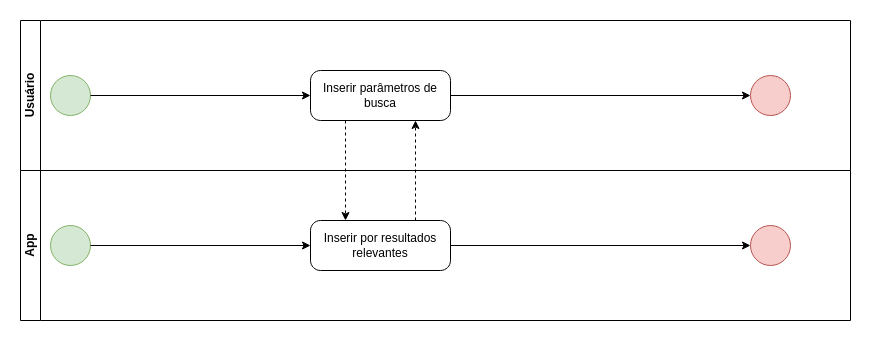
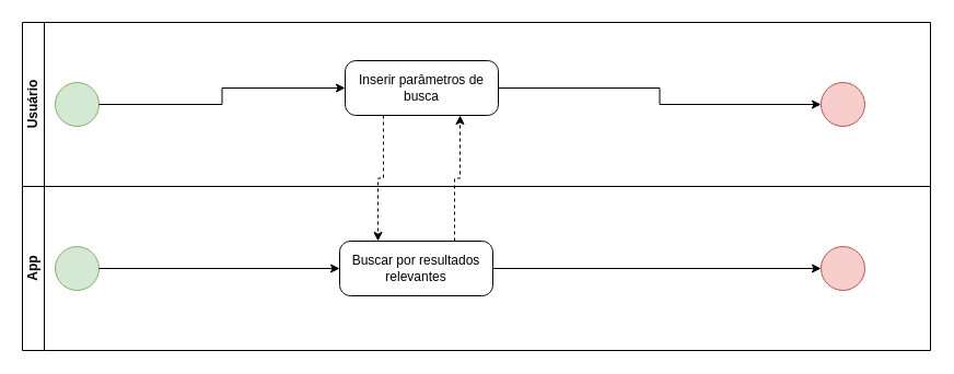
  <mxCell id="0" />
  <mxCell id="1" parent="0" />
  <mxCell id="2" value="Usuário" style="swimlane;startSize=20;horizontal=0;html=1;whiteSpace=wrap;" parent="1" vertex="1"><mxGeometry x="20" y="20" width="830" height="150" as="geometry"><mxRectangle x="10" y="10" width="40" height="80" as="alternateBounds" /></mxGeometry></mxCell>
  <mxCell id="3" value="" style="points=[[0.145,0.145,0],[0.5,0,0],[0.855,0.145,0],[1,0.5,0],[0.855,0.855,0],[0.5,1,0],[0.145,0.855,0],[0,0.5,0]];shape=mxgraph.bpmn.event;html=1;verticalLabelPosition=bottom;labelBackgroundColor=#ffffff;verticalAlign=top;align=center;perimeter=ellipsePerimeter;outlineConnect=0;aspect=fixed;outline=standard;symbol=general;fillColor=#d5e8d4;strokeColor=#82b366;" parent="2" vertex="1"><mxGeometry x="30" y="55" width="40" height="40" as="geometry" /></mxCell>
  <mxCell id="4" value="" style="points=[[0.145,0.145,0],[0.5,0,0],[0.855,0.145,0],[1,0.5,0],[0.855,0.855,0],[0.5,1,0],[0.145,0.855,0],[0,0.5,0]];shape=mxgraph.bpmn.event;html=1;verticalLabelPosition=bottom;labelBackgroundColor=#ffffff;verticalAlign=top;align=center;perimeter=ellipsePerimeter;outlineConnect=0;aspect=fixed;outline=standard;symbol=general;fillColor=#f8cecc;strokeColor=#b85450;" parent="2" vertex="1"><mxGeometry x="730" y="55" width="40" height="40" as="geometry" /></mxCell>
- <mxCell id="5" value="Inserir parâmetros de busca" style="points=[[0.25,0,0],[0.5,0,0],[0.75,0,0],[1,0.25,0],[1,0.5,0],[1,0.75,0],[0.75,1,0],[0.5,1,0],[0.25,1,0],[0,0.75,0],[0,0.5,0],[0,0.25,0]];shape=mxgraph.bpmn.task;whiteSpace=wrap;rectStyle=rounded;size=10;html=1;container=1;expand=0;collapsible=0;taskMarker=abstract;" vertex="1" parent="2"><mxGeometry x="290" y="50" width="140" height="50" as="geometry" /></mxCell>
+ <mxCell id="5" value="Inserir parâmetros de busca" style="points=[[0.25,0,0],[0.5,0,0],[0.75,0,0],[1,0.25,0],[1,0.5,0],[1,0.75,0],[0.75,1,0],[0.5,1,0],[0.25,1,0],[0,0.75,0],[0,0.5,0],[0,0.25,0]];shape=mxgraph.bpmn.task;whiteSpace=wrap;rectStyle=rounded;size=10;html=1;container=1;expand=0;collapsible=0;taskMarker=abstract;" vertex="1" parent="2"><mxGeometry x="295" y="35" width="140" height="50" as="geometry" /></mxCell>
  <mxCell id="6" style="edgeStyle=orthogonalEdgeStyle;rounded=0;orthogonalLoop=1;jettySize=auto;html=1;exitX=1;exitY=0.5;exitDx=0;exitDy=0;exitPerimeter=0;entryX=0;entryY=0.5;entryDx=0;entryDy=0;entryPerimeter=0;" edge="1" parent="2" source="3" target="5"><mxGeometry relative="1" as="geometry" /></mxCell>
  <mxCell id="7" style="edgeStyle=orthogonalEdgeStyle;rounded=0;orthogonalLoop=1;jettySize=auto;html=1;exitX=1;exitY=0.5;exitDx=0;exitDy=0;exitPerimeter=0;entryX=0;entryY=0.5;entryDx=0;entryDy=0;entryPerimeter=0;" edge="1" parent="2" source="5" target="4"><mxGeometry relative="1" as="geometry" /></mxCell>
  <mxCell id="8" value="App" style="swimlane;startSize=20;horizontal=0;html=1;whiteSpace=wrap;" vertex="1" parent="1"><mxGeometry x="20" y="170" width="830" height="150" as="geometry"><mxRectangle x="10" y="10" width="40" height="80" as="alternateBounds" /></mxGeometry></mxCell>
  <mxCell id="9" value="" style="points=[[0.145,0.145,0],[0.5,0,0],[0.855,0.145,0],[1,0.5,0],[0.855,0.855,0],[0.5,1,0],[0.145,0.855,0],[0,0.5,0]];shape=mxgraph.bpmn.event;html=1;verticalLabelPosition=bottom;labelBackgroundColor=#ffffff;verticalAlign=top;align=center;perimeter=ellipsePerimeter;outlineConnect=0;aspect=fixed;outline=standard;symbol=general;fillColor=#d5e8d4;strokeColor=#82b366;" vertex="1" parent="8"><mxGeometry x="30" y="55" width="40" height="40" as="geometry" /></mxCell>
  <mxCell id="10" value="" style="points=[[0.145,0.145,0],[0.5,0,0],[0.855,0.145,0],[1,0.5,0],[0.855,0.855,0],[0.5,1,0],[0.145,0.855,0],[0,0.5,0]];shape=mxgraph.bpmn.event;html=1;verticalLabelPosition=bottom;labelBackgroundColor=#ffffff;verticalAlign=top;align=center;perimeter=ellipsePerimeter;outlineConnect=0;aspect=fixed;outline=standard;symbol=general;fillColor=#f8cecc;strokeColor=#b85450;" vertex="1" parent="8"><mxGeometry x="730" y="55" width="40" height="40" as="geometry" /></mxCell>
- <mxCell id="11" value="Inserir por resultados relevantes" style="points=[[0.25,0,0],[0.5,0,0],[0.75,0,0],[1,0.25,0],[1,0.5,0],[1,0.75,0],[0.75,1,0],[0.5,1,0],[0.25,1,0],[0,0.75,0],[0,0.5,0],[0,0.25,0]];shape=mxgraph.bpmn.task;whiteSpace=wrap;rectStyle=rounded;size=10;html=1;container=1;expand=0;collapsible=0;taskMarker=abstract;" vertex="1" parent="8"><mxGeometry x="290" y="50" width="140" height="50" as="geometry" /></mxCell>
+ <mxCell id="11" value="Buscar por resultados relevantes" style="points=[[0.25,0,0],[0.5,0,0],[0.75,0,0],[1,0.25,0],[1,0.5,0],[1,0.75,0],[0.75,1,0],[0.5,1,0],[0.25,1,0],[0,0.75,0],[0,0.5,0],[0,0.25,0]];shape=mxgraph.bpmn.task;whiteSpace=wrap;rectStyle=rounded;size=10;html=1;container=1;expand=0;collapsible=0;taskMarker=abstract;" vertex="1" parent="8"><mxGeometry x="290" y="50" width="140" height="50" as="geometry" /></mxCell>
  <mxCell id="12" style="edgeStyle=orthogonalEdgeStyle;rounded=0;orthogonalLoop=1;jettySize=auto;html=1;exitX=1;exitY=0.5;exitDx=0;exitDy=0;exitPerimeter=0;entryX=0;entryY=0.5;entryDx=0;entryDy=0;entryPerimeter=0;" edge="1" parent="8" source="9" target="11"><mxGeometry relative="1" as="geometry" /></mxCell>
  <mxCell id="13" style="edgeStyle=orthogonalEdgeStyle;rounded=0;orthogonalLoop=1;jettySize=auto;html=1;exitX=1;exitY=0.5;exitDx=0;exitDy=0;exitPerimeter=0;entryX=0;entryY=0.5;entryDx=0;entryDy=0;entryPerimeter=0;" edge="1" parent="8" source="11" target="10"><mxGeometry relative="1" as="geometry" /></mxCell>
  <mxCell id="14" style="edgeStyle=orthogonalEdgeStyle;rounded=0;orthogonalLoop=1;jettySize=auto;html=1;exitX=0.25;exitY=1;exitDx=0;exitDy=0;exitPerimeter=0;entryX=0.25;entryY=0;entryDx=0;entryDy=0;entryPerimeter=0;dashed=1;" edge="1" parent="1" source="5" target="11"><mxGeometry relative="1" as="geometry" /></mxCell>
  <mxCell id="15" style="edgeStyle=orthogonalEdgeStyle;rounded=0;orthogonalLoop=1;jettySize=auto;html=1;exitX=0.75;exitY=0;exitDx=0;exitDy=0;exitPerimeter=0;entryX=0.75;entryY=1;entryDx=0;entryDy=0;entryPerimeter=0;dashed=1;" edge="1" parent="1" source="11" target="5"><mxGeometry relative="1" as="geometry" /></mxCell>
